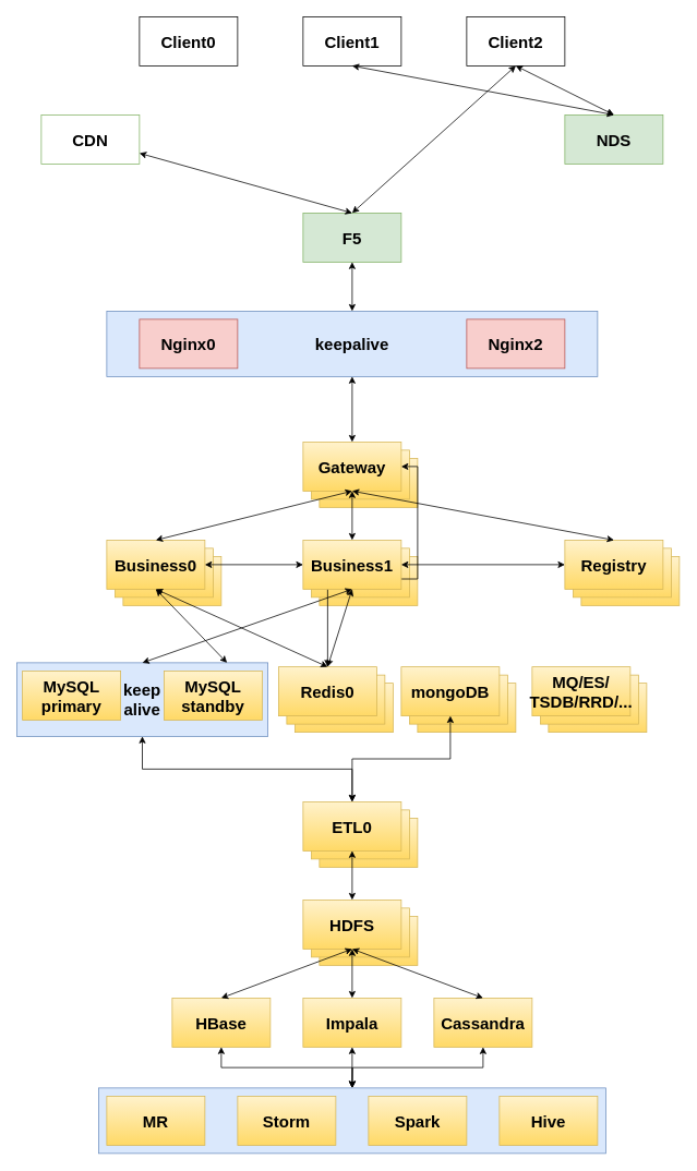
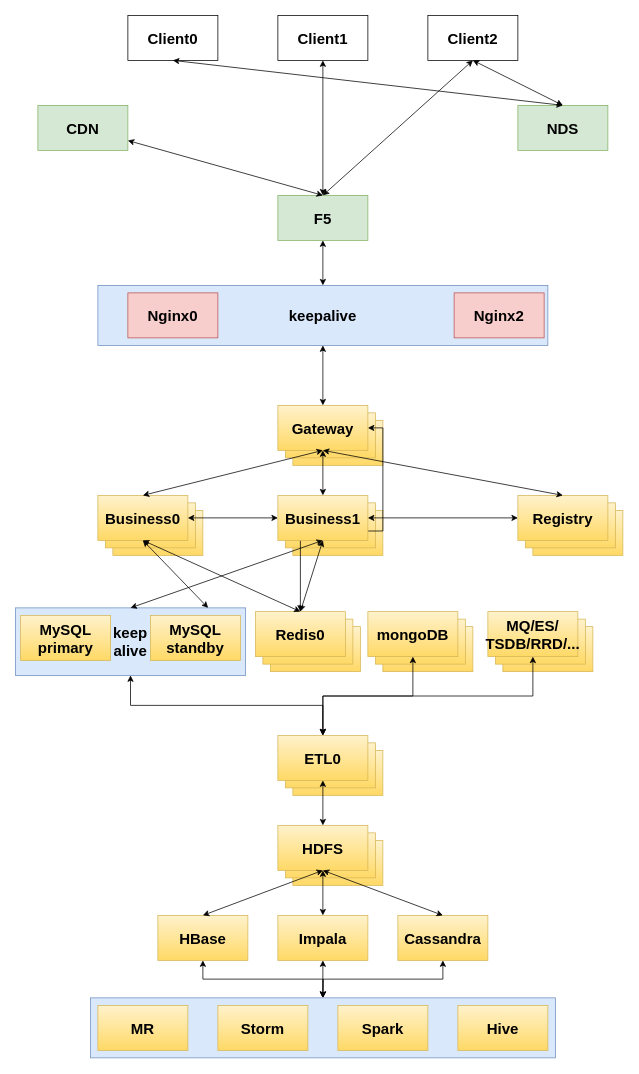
  <mxCell id="0" />
  <mxCell id="1" parent="0" />
  <mxCell id="2" value="" style="rounded=0;whiteSpace=wrap;html=1;fontSize=20;fillColor=#dae8fc;strokeColor=#6c8ebf;" vertex="1" parent="1"><mxGeometry x="120" y="1330" width="620" height="80" as="geometry" /></mxCell>
  <mxCell id="3" value="HDFS" style="rounded=0;whiteSpace=wrap;html=1;fontSize=20;fontStyle=1;fillColor=#fff2cc;strokeColor=#d6b656;gradientColor=#ffd966;" vertex="1" parent="1"><mxGeometry x="390" y="1120" width="120" height="60" as="geometry" /></mxCell>
  <mxCell id="4" value="HDFS" style="rounded=0;whiteSpace=wrap;html=1;fontSize=20;fontStyle=1;fillColor=#fff2cc;strokeColor=#d6b656;gradientColor=#ffd966;" vertex="1" parent="1"><mxGeometry x="380" y="1110" width="120" height="60" as="geometry" /></mxCell>
  <mxCell id="5" value="MQ/ES" style="rounded=0;whiteSpace=wrap;html=1;fontSize=20;fontStyle=1;fillColor=#fff2cc;strokeColor=#d6b656;gradientColor=#ffd966;" vertex="1" parent="1"><mxGeometry x="670" y="835" width="120" height="60" as="geometry" /></mxCell>
  <mxCell id="6" value="MQ/ES" style="rounded=0;whiteSpace=wrap;html=1;fontSize=20;fontStyle=1;fillColor=#fff2cc;strokeColor=#d6b656;gradientColor=#ffd966;" vertex="1" parent="1"><mxGeometry x="660" y="825" width="120" height="60" as="geometry" /></mxCell>
  <mxCell id="7" value="mongoDB" style="rounded=0;whiteSpace=wrap;html=1;fontSize=20;fontStyle=1;fillColor=#fff2cc;strokeColor=#d6b656;gradientColor=#ffd966;" vertex="1" parent="1"><mxGeometry x="510" y="835" width="120" height="60" as="geometry" /></mxCell>
  <mxCell id="8" value="mongoDB" style="rounded=0;whiteSpace=wrap;html=1;fontSize=20;fontStyle=1;fillColor=#fff2cc;strokeColor=#d6b656;gradientColor=#ffd966;" vertex="1" parent="1"><mxGeometry x="500" y="825" width="120" height="60" as="geometry" /></mxCell>
  <mxCell id="9" value="ETL2" style="rounded=0;whiteSpace=wrap;html=1;fontSize=20;fontStyle=1;fillColor=#fff2cc;strokeColor=#d6b656;gradientColor=#ffd966;" vertex="1" parent="1"><mxGeometry x="390" y="1000" width="120" height="60" as="geometry" /></mxCell>
  <mxCell id="10" value="Redis2" style="rounded=0;whiteSpace=wrap;html=1;fontSize=20;fontStyle=1;fillColor=#fff2cc;strokeColor=#d6b656;gradientColor=#ffd966;" vertex="1" parent="1"><mxGeometry x="360" y="835" width="120" height="60" as="geometry" /></mxCell>
  <mxCell id="11" value="ETL1" style="rounded=0;whiteSpace=wrap;html=1;fontSize=20;fontStyle=1;fillColor=#fff2cc;strokeColor=#d6b656;gradientColor=#ffd966;" vertex="1" parent="1"><mxGeometry x="380" y="990" width="120" height="60" as="geometry" /></mxCell>
  <mxCell id="12" value="Redis1" style="rounded=0;whiteSpace=wrap;html=1;fontSize=20;fontStyle=1;fillColor=#fff2cc;strokeColor=#d6b656;gradientColor=#ffd966;" vertex="1" parent="1"><mxGeometry x="350" y="825" width="120" height="60" as="geometry" /></mxCell>
  <mxCell id="13" style="edgeStyle=orthogonalEdgeStyle;rounded=0;orthogonalLoop=1;jettySize=auto;html=1;exitX=0.5;exitY=1;exitDx=0;exitDy=0;startArrow=classic;startFill=1;fontSize=20;" edge="1" parent="1" source="14" target="58"><mxGeometry relative="1" as="geometry" /></mxCell>
  <mxCell id="14" value="keep&lt;br&gt;alive" style="rounded=0;whiteSpace=wrap;html=1;fontSize=20;fontStyle=1;fillColor=#dae8fc;strokeColor=#6c8ebf;" vertex="1" parent="1"><mxGeometry x="20" y="810" width="307" height="90" as="geometry" /></mxCell>
  <mxCell id="15" value="Business0" style="rounded=0;whiteSpace=wrap;html=1;fontSize=20;fontStyle=1;fillColor=#fff2cc;strokeColor=#d6b656;gradientColor=#ffd966;" vertex="1" parent="1"><mxGeometry x="150" y="680" width="120" height="60" as="geometry" /></mxCell>
  <mxCell id="16" value="Business1" style="rounded=0;whiteSpace=wrap;html=1;fontSize=20;fontStyle=1;fillColor=#fff2cc;strokeColor=#d6b656;gradientColor=#ffd966;" vertex="1" parent="1"><mxGeometry x="390" y="680" width="120" height="60" as="geometry" /></mxCell>
  <mxCell id="17" value="Registry" style="rounded=0;whiteSpace=wrap;html=1;fontSize=20;fontStyle=1;fillColor=#fff2cc;strokeColor=#d6b656;gradientColor=#ffd966;" vertex="1" parent="1"><mxGeometry x="710" y="680" width="120" height="60" as="geometry" /></mxCell>
  <mxCell id="18" value="Gateway" style="rounded=0;whiteSpace=wrap;html=1;fontSize=20;fontStyle=1;fillColor=#fff2cc;strokeColor=#d6b656;gradientColor=#ffd966;" vertex="1" parent="1"><mxGeometry x="390" y="560" width="120" height="60" as="geometry" /></mxCell>
  <mxCell id="19" value="Gateway" style="rounded=0;whiteSpace=wrap;html=1;fontSize=20;fontStyle=1;fillColor=#fff2cc;strokeColor=#d6b656;gradientColor=#ffd966;" vertex="1" parent="1"><mxGeometry x="380" y="550" width="120" height="60" as="geometry" /></mxCell>
  <mxCell id="20" value="Registry" style="rounded=0;whiteSpace=wrap;html=1;fontSize=20;fontStyle=1;fillColor=#fff2cc;strokeColor=#d6b656;gradientColor=#ffd966;" vertex="1" parent="1"><mxGeometry x="700" y="670" width="120" height="60" as="geometry" /></mxCell>
  <mxCell id="21" value="Business1" style="rounded=0;whiteSpace=wrap;html=1;fontSize=20;fontStyle=1;fillColor=#fff2cc;strokeColor=#d6b656;gradientColor=#ffd966;" vertex="1" parent="1"><mxGeometry x="380" y="670" width="120" height="60" as="geometry" /></mxCell>
  <mxCell id="22" value="Business0" style="rounded=0;whiteSpace=wrap;html=1;fontSize=20;fontStyle=1;fillColor=#fff2cc;strokeColor=#d6b656;gradientColor=#ffd966;" vertex="1" parent="1"><mxGeometry x="140" y="670" width="120" height="60" as="geometry" /></mxCell>
  <mxCell id="23" style="edgeStyle=orthogonalEdgeStyle;rounded=0;orthogonalLoop=1;jettySize=auto;html=1;exitX=0.5;exitY=1;exitDx=0;exitDy=0;startArrow=classic;startFill=1;fontSize=20;" edge="1" parent="1" source="24" target="41"><mxGeometry relative="1" as="geometry" /></mxCell>
  <mxCell id="24" value="keepalive" style="rounded=0;whiteSpace=wrap;html=1;fontSize=20;fontStyle=1;fillColor=#dae8fc;strokeColor=#6c8ebf;" vertex="1" parent="1"><mxGeometry x="130" y="380" width="600" height="80" as="geometry" /></mxCell>
  <mxCell id="25" value="Client0" style="rounded=0;whiteSpace=wrap;html=1;fontSize=20;fontStyle=1" vertex="1" parent="1"><mxGeometry x="170" y="20" width="120" height="60" as="geometry" /></mxCell>
  <mxCell id="26" value="Client1" style="rounded=0;whiteSpace=wrap;html=1;fontSize=20;fontStyle=1" vertex="1" parent="1"><mxGeometry x="370" y="20" width="120" height="60" as="geometry" /></mxCell>
  <mxCell id="27" value="Client2" style="rounded=0;whiteSpace=wrap;html=1;fontSize=20;fontStyle=1" vertex="1" parent="1"><mxGeometry x="570" y="20" width="120" height="60" as="geometry" /></mxCell>
  <mxCell id="28" value="NDS" style="rounded=0;whiteSpace=wrap;html=1;fontSize=20;fontStyle=1;fillColor=#d5e8d4;strokeColor=#82b366;" vertex="1" parent="1"><mxGeometry x="690" y="140" width="120" height="60" as="geometry" /></mxCell>
  <mxCell id="29" style="edgeStyle=orthogonalEdgeStyle;rounded=0;orthogonalLoop=1;jettySize=auto;html=1;exitX=0.5;exitY=1;exitDx=0;exitDy=0;entryX=0.5;entryY=0;entryDx=0;entryDy=0;fontSize=20;startArrow=classic;startFill=1;" edge="1" parent="1" source="30" target="24"><mxGeometry relative="1" as="geometry" /></mxCell>
  <mxCell id="30" value="F5" style="rounded=0;whiteSpace=wrap;html=1;fontSize=20;fontStyle=1;fillColor=#d5e8d4;strokeColor=#82b366;" vertex="1" parent="1"><mxGeometry x="370" y="260" width="120" height="60" as="geometry" /></mxCell>
  <mxCell id="31" value="Nginx0" style="rounded=0;whiteSpace=wrap;html=1;fontSize=20;fontStyle=1;fillColor=#f8cecc;strokeColor=#b85450;" vertex="1" parent="1"><mxGeometry x="170" y="390" width="120" height="60" as="geometry" /></mxCell>
- <mxCell id="32" value="Nginx2" style="rounded=0;whiteSpace=wrap;html=1;fontSize=20;fontStyle=1;fillColor=#f8cecc;strokeColor=#b85450;" vertex="1" parent="1"><mxGeometry x="570" y="390" width="120" height="60" as="geometry" /></mxCell>
- <mxCell id="33" value="CDN" style="rounded=0;whiteSpace=wrap;html=1;fontSize=20;fontStyle=1;fillColor=#ffffff;strokeColor=#82b366;" vertex="1" parent="1"><mxGeometry x="50" y="140" width="120" height="60" as="geometry" /></mxCell>
- <mxCell id="34" value="" style="endArrow=classic;startArrow=classic;html=1;fontSize=20;entryX=0.5;entryY=1;entryDx=0;entryDy=0;exitX=0.5;exitY=0;exitDx=0;exitDy=0;" edge="1" parent="1" source="28" target="26"><mxGeometry width="50" height="50" relative="1" as="geometry"><mxPoint x="420" y="170" as="sourcePoint" /><mxPoint x="470" y="120" as="targetPoint" /></mxGeometry></mxCell>
+ <mxCell id="32" value="Nginx2" style="rounded=0;whiteSpace=wrap;html=1;fontSize=20;fontStyle=1;fillColor=#f8cecc;strokeColor=#b85450;" vertex="1" parent="1"><mxGeometry x="605" y="390" width="120" height="60" as="geometry" /></mxCell>
+ <mxCell id="33" value="CDN" style="rounded=0;whiteSpace=wrap;html=1;fontSize=20;fontStyle=1;fillColor=#d5e8d4;strokeColor=#82b366;" vertex="1" parent="1"><mxGeometry x="50" y="140" width="120" height="60" as="geometry" /></mxCell>
  <mxCell id="35" value="" style="endArrow=classic;startArrow=classic;html=1;fontSize=20;entryX=0.5;entryY=1;entryDx=0;entryDy=0;" edge="1" parent="1" target="27"><mxGeometry width="50" height="50" relative="1" as="geometry"><mxPoint x="750" y="140" as="sourcePoint" /><mxPoint x="440" y="90" as="targetPoint" /></mxGeometry></mxCell>
+ <mxCell id="36" value="" style="endArrow=classic;startArrow=classic;html=1;fontSize=20;entryX=0.5;entryY=1;entryDx=0;entryDy=0;exitX=0.5;exitY=0;exitDx=0;exitDy=0;" edge="1" parent="1" source="28" target="25"><mxGeometry width="50" height="50" relative="1" as="geometry"><mxPoint x="760" y="150" as="sourcePoint" /><mxPoint x="440" y="90" as="targetPoint" /></mxGeometry></mxCell>
  <mxCell id="37" value="" style="endArrow=classic;startArrow=classic;html=1;fontSize=20;exitX=0.5;exitY=0;exitDx=0;exitDy=0;" edge="1" parent="1" source="30" target="33"><mxGeometry width="50" height="50" relative="1" as="geometry"><mxPoint x="760" y="150" as="sourcePoint" /><mxPoint x="240" y="90" as="targetPoint" /></mxGeometry></mxCell>
+ <mxCell id="38" value="" style="endArrow=classic;startArrow=classic;html=1;fontSize=20;entryX=0.5;entryY=1;entryDx=0;entryDy=0;exitX=0.5;exitY=0;exitDx=0;exitDy=0;" edge="1" parent="1" source="30" target="26"><mxGeometry width="50" height="50" relative="1" as="geometry"><mxPoint x="440" y="270" as="sourcePoint" /><mxPoint x="240" y="90" as="targetPoint" /></mxGeometry></mxCell>
  <mxCell id="39" value="" style="endArrow=classic;startArrow=classic;html=1;fontSize=20;exitX=0.5;exitY=0;exitDx=0;exitDy=0;" edge="1" parent="1" source="30"><mxGeometry width="50" height="50" relative="1" as="geometry"><mxPoint x="440" y="270" as="sourcePoint" /><mxPoint x="630" y="80" as="targetPoint" /></mxGeometry></mxCell>
  <mxCell id="40" style="edgeStyle=orthogonalEdgeStyle;rounded=0;orthogonalLoop=1;jettySize=auto;html=1;exitX=1;exitY=0.5;exitDx=0;exitDy=0;entryX=0.5;entryY=0;entryDx=0;entryDy=0;startArrow=classic;startFill=1;fontSize=20;" edge="1" parent="1" source="41" target="54"><mxGeometry relative="1" as="geometry" /></mxCell>
  <mxCell id="41" value="Gateway" style="rounded=0;whiteSpace=wrap;html=1;fontSize=20;fontStyle=1;fillColor=#fff2cc;strokeColor=#d6b656;gradientColor=#ffd966;" vertex="1" parent="1"><mxGeometry x="370" y="540" width="120" height="60" as="geometry" /></mxCell>
  <mxCell id="42" value="Registry" style="rounded=0;whiteSpace=wrap;html=1;fontSize=20;fontStyle=1;fillColor=#fff2cc;strokeColor=#d6b656;gradientColor=#ffd966;" vertex="1" parent="1"><mxGeometry x="690" y="660" width="120" height="60" as="geometry" /></mxCell>
  <mxCell id="43" value="Business1" style="rounded=0;whiteSpace=wrap;html=1;fontSize=20;fontStyle=1;fillColor=#fff2cc;strokeColor=#d6b656;gradientColor=#ffd966;" vertex="1" parent="1"><mxGeometry x="370" y="660" width="120" height="60" as="geometry" /></mxCell>
  <mxCell id="44" value="MySQL&lt;br&gt;primary" style="rounded=0;whiteSpace=wrap;html=1;fontSize=20;fontStyle=1;fillColor=#fff2cc;strokeColor=#d6b656;gradientColor=#ffd966;" vertex="1" parent="1"><mxGeometry x="27" y="820" width="120" height="60" as="geometry" /></mxCell>
  <mxCell id="45" value="Business0" style="rounded=0;whiteSpace=wrap;html=1;fontSize=20;fontStyle=1;fillColor=#fff2cc;strokeColor=#d6b656;gradientColor=#ffd966;" vertex="1" parent="1"><mxGeometry x="130" y="660" width="120" height="60" as="geometry" /></mxCell>
  <mxCell id="46" value="" style="endArrow=classic;startArrow=classic;html=1;fontSize=20;entryX=0.5;entryY=1;entryDx=0;entryDy=0;exitX=0.5;exitY=0;exitDx=0;exitDy=0;" edge="1" parent="1" source="45" target="41"><mxGeometry width="50" height="50" relative="1" as="geometry"><mxPoint x="190" y="650" as="sourcePoint" /><mxPoint x="240" y="600" as="targetPoint" /></mxGeometry></mxCell>
  <mxCell id="47" value="MySQL&lt;br&gt;standby" style="rounded=0;whiteSpace=wrap;html=1;fontSize=20;fontStyle=1;fillColor=#fff2cc;strokeColor=#d6b656;gradientColor=#ffd966;" vertex="1" parent="1"><mxGeometry x="200" y="820" width="120" height="60" as="geometry" /></mxCell>
  <mxCell id="48" value="" style="endArrow=classic;startArrow=classic;html=1;fontSize=20;entryX=0.5;entryY=1;entryDx=0;entryDy=0;" edge="1" parent="1" source="43" target="41"><mxGeometry width="50" height="50" relative="1" as="geometry"><mxPoint x="200" y="670" as="sourcePoint" /><mxPoint x="440" y="610" as="targetPoint" /></mxGeometry></mxCell>
  <mxCell id="49" value="" style="endArrow=classic;startArrow=classic;html=1;fontSize=20;entryX=0.5;entryY=1;entryDx=0;entryDy=0;exitX=0.5;exitY=0;exitDx=0;exitDy=0;" edge="1" parent="1" source="42" target="41"><mxGeometry width="50" height="50" relative="1" as="geometry"><mxPoint x="440" y="670" as="sourcePoint" /><mxPoint x="440" y="610" as="targetPoint" /></mxGeometry></mxCell>
  <mxCell id="50" value="" style="endArrow=classic;startArrow=classic;html=1;fontSize=20;entryX=0.5;entryY=1;entryDx=0;entryDy=0;" edge="1" parent="1" target="45"><mxGeometry width="50" height="50" relative="1" as="geometry"><mxPoint x="277" y="810" as="sourcePoint" /><mxPoint x="440" y="610" as="targetPoint" /></mxGeometry></mxCell>
  <mxCell id="51" value="" style="endArrow=classic;startArrow=classic;html=1;fontSize=20;entryX=0.5;entryY=1;entryDx=0;entryDy=0;exitX=0.5;exitY=0;exitDx=0;exitDy=0;" edge="1" parent="1" source="14" target="43"><mxGeometry width="50" height="50" relative="1" as="geometry"><mxPoint x="280.053" y="830" as="sourcePoint" /><mxPoint x="200" y="730" as="targetPoint" /></mxGeometry></mxCell>
  <mxCell id="52" value="" style="endArrow=classic;startArrow=classic;html=1;fontSize=20;entryX=0;entryY=0.5;entryDx=0;entryDy=0;" edge="1" parent="1" source="45" target="43"><mxGeometry width="50" height="50" relative="1" as="geometry"><mxPoint x="286.5" y="820" as="sourcePoint" /><mxPoint x="440" y="730" as="targetPoint" /></mxGeometry></mxCell>
  <mxCell id="53" value="" style="endArrow=classic;startArrow=classic;html=1;fontSize=20;entryX=0;entryY=0.5;entryDx=0;entryDy=0;exitX=1;exitY=0.5;exitDx=0;exitDy=0;" edge="1" parent="1" source="43" target="42"><mxGeometry width="50" height="50" relative="1" as="geometry"><mxPoint x="260" y="700" as="sourcePoint" /><mxPoint x="380" y="700" as="targetPoint" /></mxGeometry></mxCell>
  <mxCell id="54" value="Redis0" style="rounded=0;whiteSpace=wrap;html=1;fontSize=20;fontStyle=1;fillColor=#fff2cc;strokeColor=#d6b656;gradientColor=#ffd966;" vertex="1" parent="1"><mxGeometry x="340" y="815" width="120" height="60" as="geometry" /></mxCell>
  <mxCell id="55" value="" style="endArrow=classic;startArrow=classic;html=1;fontSize=20;entryX=0.5;entryY=1;entryDx=0;entryDy=0;exitX=0.5;exitY=0;exitDx=0;exitDy=0;" edge="1" parent="1" source="54" target="43"><mxGeometry width="50" height="50" relative="1" as="geometry"><mxPoint x="286.5" y="820" as="sourcePoint" /><mxPoint x="440" y="730" as="targetPoint" /></mxGeometry></mxCell>
  <mxCell id="56" value="" style="endArrow=classic;startArrow=classic;html=1;fontSize=20;entryX=0.5;entryY=1;entryDx=0;entryDy=0;exitX=0.5;exitY=0;exitDx=0;exitDy=0;" edge="1" parent="1" source="54" target="45"><mxGeometry width="50" height="50" relative="1" as="geometry"><mxPoint x="560" y="830" as="sourcePoint" /><mxPoint x="440" y="730" as="targetPoint" /></mxGeometry></mxCell>
  <mxCell id="57" style="edgeStyle=orthogonalEdgeStyle;rounded=0;orthogonalLoop=1;jettySize=auto;html=1;exitX=0.5;exitY=1;exitDx=0;exitDy=0;startArrow=classic;startFill=1;fontSize=20;" edge="1" parent="1" source="58" target="64"><mxGeometry relative="1" as="geometry" /></mxCell>
  <mxCell id="58" value="ETL0" style="rounded=0;whiteSpace=wrap;html=1;fontSize=20;fontStyle=1;fillColor=#fff2cc;strokeColor=#d6b656;gradientColor=#ffd966;" vertex="1" parent="1"><mxGeometry x="370" y="980" width="120" height="60" as="geometry" /></mxCell>
  <mxCell id="59" style="edgeStyle=orthogonalEdgeStyle;rounded=0;orthogonalLoop=1;jettySize=auto;html=1;exitX=0.5;exitY=1;exitDx=0;exitDy=0;entryX=0.5;entryY=0;entryDx=0;entryDy=0;startArrow=classic;startFill=1;fontSize=20;" edge="1" parent="1" source="60" target="58"><mxGeometry relative="1" as="geometry" /></mxCell>
  <mxCell id="60" value="mongoDB" style="rounded=0;whiteSpace=wrap;html=1;fontSize=20;fontStyle=1;fillColor=#fff2cc;strokeColor=#d6b656;gradientColor=#ffd966;" vertex="1" parent="1"><mxGeometry x="490" y="815" width="120" height="60" as="geometry" /></mxCell>
+ <mxCell id="61" style="edgeStyle=orthogonalEdgeStyle;rounded=0;orthogonalLoop=1;jettySize=auto;html=1;exitX=0.5;exitY=1;exitDx=0;exitDy=0;entryX=0.5;entryY=0;entryDx=0;entryDy=0;startArrow=classic;startFill=1;fontSize=20;" edge="1" parent="1" source="62" target="58"><mxGeometry relative="1" as="geometry" /></mxCell>
  <mxCell id="62" value="MQ/ES/&lt;br&gt;TSDB/RRD/..." style="rounded=0;whiteSpace=wrap;html=1;fontSize=20;fontStyle=1;fillColor=#fff2cc;strokeColor=#d6b656;gradientColor=#ffd966;" vertex="1" parent="1"><mxGeometry x="650" y="815" width="120" height="60" as="geometry" /></mxCell>
  <mxCell id="63" style="edgeStyle=orthogonalEdgeStyle;rounded=0;orthogonalLoop=1;jettySize=auto;html=1;exitX=0.5;exitY=1;exitDx=0;exitDy=0;entryX=0.5;entryY=0;entryDx=0;entryDy=0;startArrow=classic;startFill=1;fontSize=20;" edge="1" parent="1" source="64" target="72"><mxGeometry relative="1" as="geometry" /></mxCell>
  <mxCell id="64" value="HDFS" style="rounded=0;whiteSpace=wrap;html=1;fontSize=20;fontStyle=1;fillColor=#fff2cc;strokeColor=#d6b656;gradientColor=#ffd966;" vertex="1" parent="1"><mxGeometry x="370" y="1100" width="120" height="60" as="geometry" /></mxCell>
  <mxCell id="65" value="MR" style="rounded=0;whiteSpace=wrap;html=1;fontSize=20;fontStyle=1;fillColor=#fff2cc;strokeColor=#d6b656;gradientColor=#ffd966;" vertex="1" parent="1"><mxGeometry x="130" y="1340" width="120" height="60" as="geometry" /></mxCell>
  <mxCell id="66" value="Storm" style="rounded=0;whiteSpace=wrap;html=1;fontSize=20;fontStyle=1;fillColor=#fff2cc;strokeColor=#d6b656;gradientColor=#ffd966;" vertex="1" parent="1"><mxGeometry x="290" y="1340" width="120" height="60" as="geometry" /></mxCell>
  <mxCell id="67" value="Spark" style="rounded=0;whiteSpace=wrap;html=1;fontSize=20;fontStyle=1;fillColor=#fff2cc;strokeColor=#d6b656;gradientColor=#ffd966;" vertex="1" parent="1"><mxGeometry x="450" y="1340" width="120" height="60" as="geometry" /></mxCell>
  <mxCell id="68" value="Hive" style="rounded=0;whiteSpace=wrap;html=1;fontSize=20;fontStyle=1;fillColor=#fff2cc;strokeColor=#d6b656;gradientColor=#ffd966;" vertex="1" parent="1"><mxGeometry x="610" y="1340" width="120" height="60" as="geometry" /></mxCell>
  <mxCell id="69" style="edgeStyle=orthogonalEdgeStyle;rounded=0;orthogonalLoop=1;jettySize=auto;html=1;exitX=0.5;exitY=1;exitDx=0;exitDy=0;startArrow=classic;startFill=1;fontSize=20;" edge="1" parent="1" source="70" target="2"><mxGeometry relative="1" as="geometry" /></mxCell>
  <mxCell id="70" value="HBase" style="rounded=0;whiteSpace=wrap;html=1;fontSize=20;fontStyle=1;fillColor=#fff2cc;strokeColor=#d6b656;gradientColor=#ffd966;" vertex="1" parent="1"><mxGeometry x="210" y="1220" width="120" height="60" as="geometry" /></mxCell>
  <mxCell id="71" style="edgeStyle=orthogonalEdgeStyle;rounded=0;orthogonalLoop=1;jettySize=auto;html=1;exitX=0.5;exitY=1;exitDx=0;exitDy=0;startArrow=classic;startFill=1;fontSize=20;" edge="1" parent="1" source="72"><mxGeometry relative="1" as="geometry"><mxPoint x="430" y="1330" as="targetPoint" /></mxGeometry></mxCell>
  <mxCell id="72" value="Impala" style="rounded=0;whiteSpace=wrap;html=1;fontSize=20;fontStyle=1;fillColor=#fff2cc;strokeColor=#d6b656;gradientColor=#ffd966;" vertex="1" parent="1"><mxGeometry x="370" y="1220" width="120" height="60" as="geometry" /></mxCell>
  <mxCell id="73" style="edgeStyle=orthogonalEdgeStyle;rounded=0;orthogonalLoop=1;jettySize=auto;html=1;exitX=0.5;exitY=1;exitDx=0;exitDy=0;startArrow=classic;startFill=1;fontSize=20;" edge="1" parent="1" source="74"><mxGeometry relative="1" as="geometry"><mxPoint x="430" y="1330" as="targetPoint" /></mxGeometry></mxCell>
  <mxCell id="74" value="Cassandra" style="rounded=0;whiteSpace=wrap;html=1;fontSize=20;fontStyle=1;fillColor=#fff2cc;strokeColor=#d6b656;gradientColor=#ffd966;" vertex="1" parent="1"><mxGeometry x="530" y="1220" width="120" height="60" as="geometry" /></mxCell>
  <mxCell id="75" value="" style="endArrow=classic;startArrow=classic;html=1;fontSize=20;entryX=0.5;entryY=1;entryDx=0;entryDy=0;exitX=0.5;exitY=0;exitDx=0;exitDy=0;" edge="1" parent="1" source="70" target="64"><mxGeometry width="50" height="50" relative="1" as="geometry"><mxPoint x="220" y="1190" as="sourcePoint" /><mxPoint x="270" y="1140" as="targetPoint" /></mxGeometry></mxCell>
  <mxCell id="76" value="" style="endArrow=classic;startArrow=classic;html=1;fontSize=20;entryX=0.5;entryY=1;entryDx=0;entryDy=0;exitX=0.5;exitY=0;exitDx=0;exitDy=0;" edge="1" parent="1" source="74" target="64"><mxGeometry width="50" height="50" relative="1" as="geometry"><mxPoint x="280" y="1230" as="sourcePoint" /><mxPoint x="440" y="1170" as="targetPoint" /></mxGeometry></mxCell>
